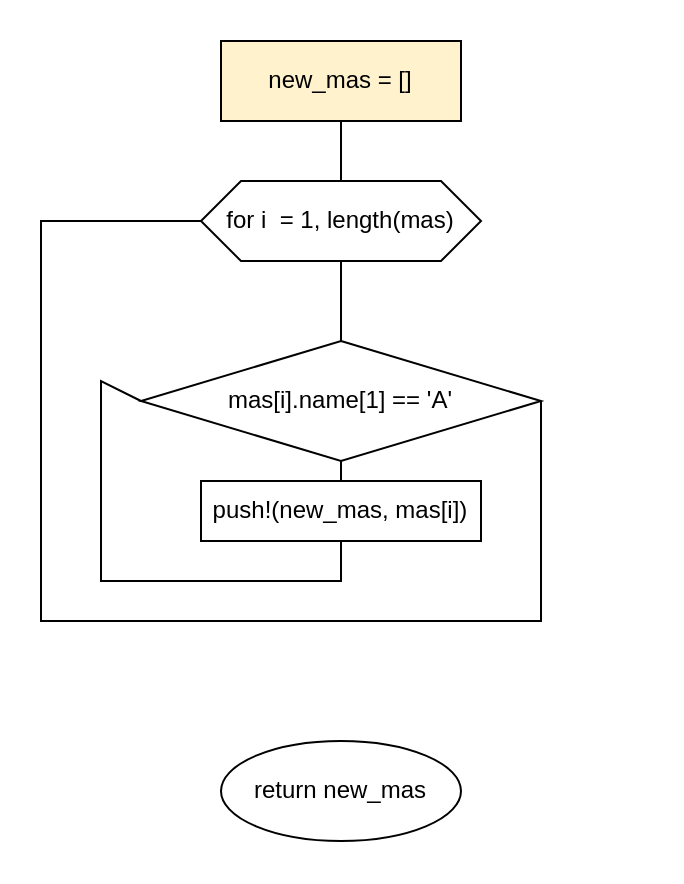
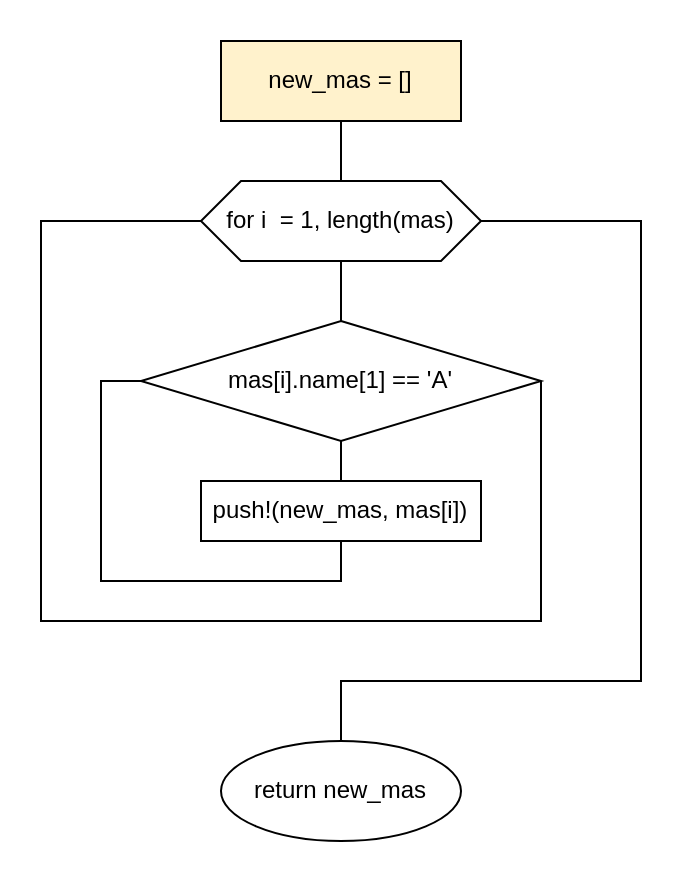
  <mxCell id="0" />
  <mxCell id="1" parent="0" />
  <mxCell id="2" value="new_mas = []" style="rounded=0;whiteSpace=wrap;html=1;fillColor=#fff2cc;" vertex="1" parent="1"><mxGeometry x="110" y="20" width="120" height="40" as="geometry" /></mxCell>
  <mxCell id="3" value="for i&amp;nbsp; = 1, length(mas)" style="shape=hexagon;perimeter=hexagonPerimeter2;whiteSpace=wrap;html=1;fixedSize=1;" vertex="1" parent="1"><mxGeometry x="100" y="90" width="140" height="40" as="geometry" /></mxCell>
  <mxCell id="4" value="" style="endArrow=none;html=1;rounded=0;entryX=0.5;entryY=1;entryDx=0;entryDy=0;" edge="1" parent="1" target="2"><mxGeometry width="50" height="50" relative="1" as="geometry"><mxPoint x="170" y="90" as="sourcePoint" /><mxPoint x="230" y="200" as="targetPoint" /></mxGeometry></mxCell>
- <mxCell id="5" value="mas[i].name[1] == 'A'" style="rhombus;whiteSpace=wrap;html=1;" vertex="1" parent="1"><mxGeometry x="70" y="170" width="200" height="60" as="geometry" /></mxCell>
+ <mxCell id="5" value="mas[i].name[1] == 'A'" style="rhombus;whiteSpace=wrap;html=1;" vertex="1" parent="1"><mxGeometry x="70" y="160" width="200" height="60" as="geometry" /></mxCell>
  <mxCell id="6" value="" style="endArrow=none;html=1;rounded=0;entryX=0.5;entryY=1;entryDx=0;entryDy=0;exitX=0.5;exitY=0;exitDx=0;exitDy=0;" edge="1" parent="1" source="5" target="3"><mxGeometry width="50" height="50" relative="1" as="geometry"><mxPoint x="180" y="250" as="sourcePoint" /><mxPoint x="230" y="200" as="targetPoint" /></mxGeometry></mxCell>
  <mxCell id="7" value="push!(new_mas, mas[i])" style="rounded=0;whiteSpace=wrap;html=1;" vertex="1" parent="1"><mxGeometry x="100" y="240" width="140" height="30" as="geometry" /></mxCell>
  <mxCell id="8" value="" style="endArrow=none;html=1;rounded=0;exitX=0.5;exitY=1;exitDx=0;exitDy=0;entryX=0.5;entryY=0;entryDx=0;entryDy=0;" edge="1" parent="1" source="5" target="7"><mxGeometry width="50" height="50" relative="1" as="geometry"><mxPoint x="180" y="240" as="sourcePoint" /><mxPoint x="230" y="190" as="targetPoint" /></mxGeometry></mxCell>
  <mxCell id="9" value="" style="endArrow=none;html=1;rounded=0;exitX=0.5;exitY=1;exitDx=0;exitDy=0;entryX=0;entryY=0.5;entryDx=0;entryDy=0;" edge="1" parent="1" source="7" target="5"><mxGeometry width="50" height="50" relative="1" as="geometry"><mxPoint x="180" y="240" as="sourcePoint" /><mxPoint x="230" y="190" as="targetPoint" /><Array as="points"><mxPoint x="170" y="290" /><mxPoint x="50" y="290" /><mxPoint x="50" y="190" /></Array></mxGeometry></mxCell>
  <mxCell id="10" value="" style="endArrow=none;html=1;rounded=0;entryX=1;entryY=0.5;entryDx=0;entryDy=0;exitX=0;exitY=0.5;exitDx=0;exitDy=0;" edge="1" parent="1" source="3" target="5"><mxGeometry width="50" height="50" relative="1" as="geometry"><mxPoint x="180" y="240" as="sourcePoint" /><mxPoint x="230" y="190" as="targetPoint" /><Array as="points"><mxPoint x="20" y="110" /><mxPoint x="20" y="310" /><mxPoint x="270" y="310" /></Array></mxGeometry></mxCell>
  <mxCell id="11" value="return new_mas" style="ellipse;whiteSpace=wrap;html=1;" vertex="1" parent="1"><mxGeometry x="110" y="370" width="120" height="50" as="geometry" /></mxCell>
+ <mxCell id="12" value="" style="endArrow=none;html=1;rounded=0;entryX=1;entryY=0.5;entryDx=0;entryDy=0;exitX=0.5;exitY=0;exitDx=0;exitDy=0;" edge="1" parent="1" source="11" target="3"><mxGeometry width="50" height="50" relative="1" as="geometry"><mxPoint x="180" y="250" as="sourcePoint" /><mxPoint x="230" y="200" as="targetPoint" /><Array as="points"><mxPoint x="170" y="340" /><mxPoint x="320" y="340" /><mxPoint x="320" y="110" /></Array></mxGeometry></mxCell>
